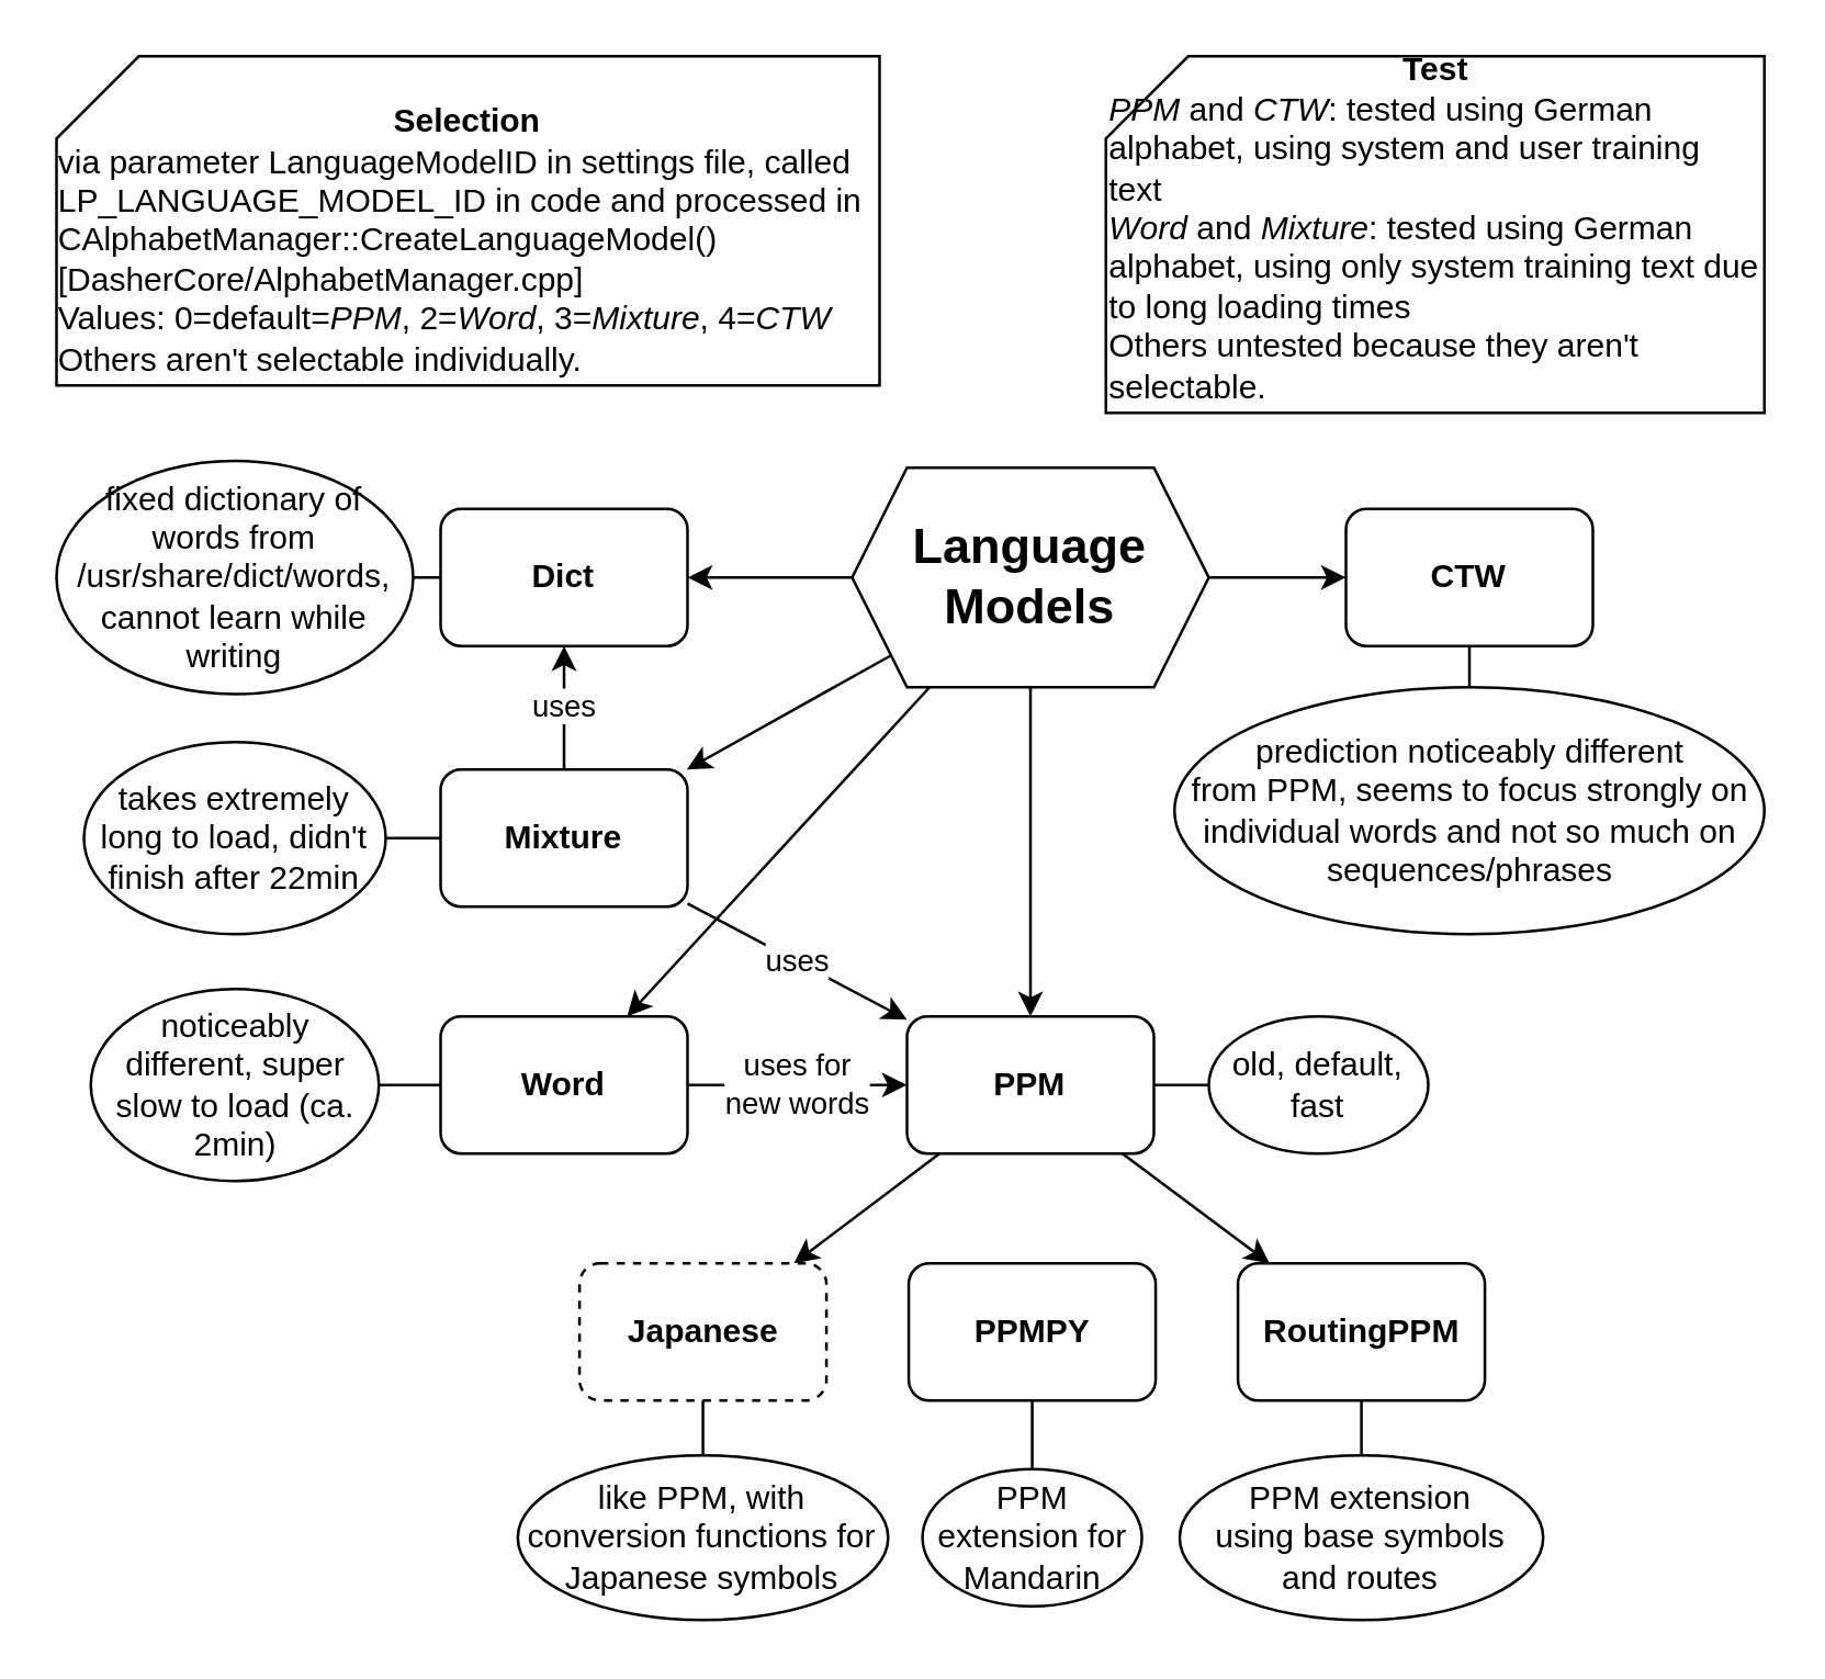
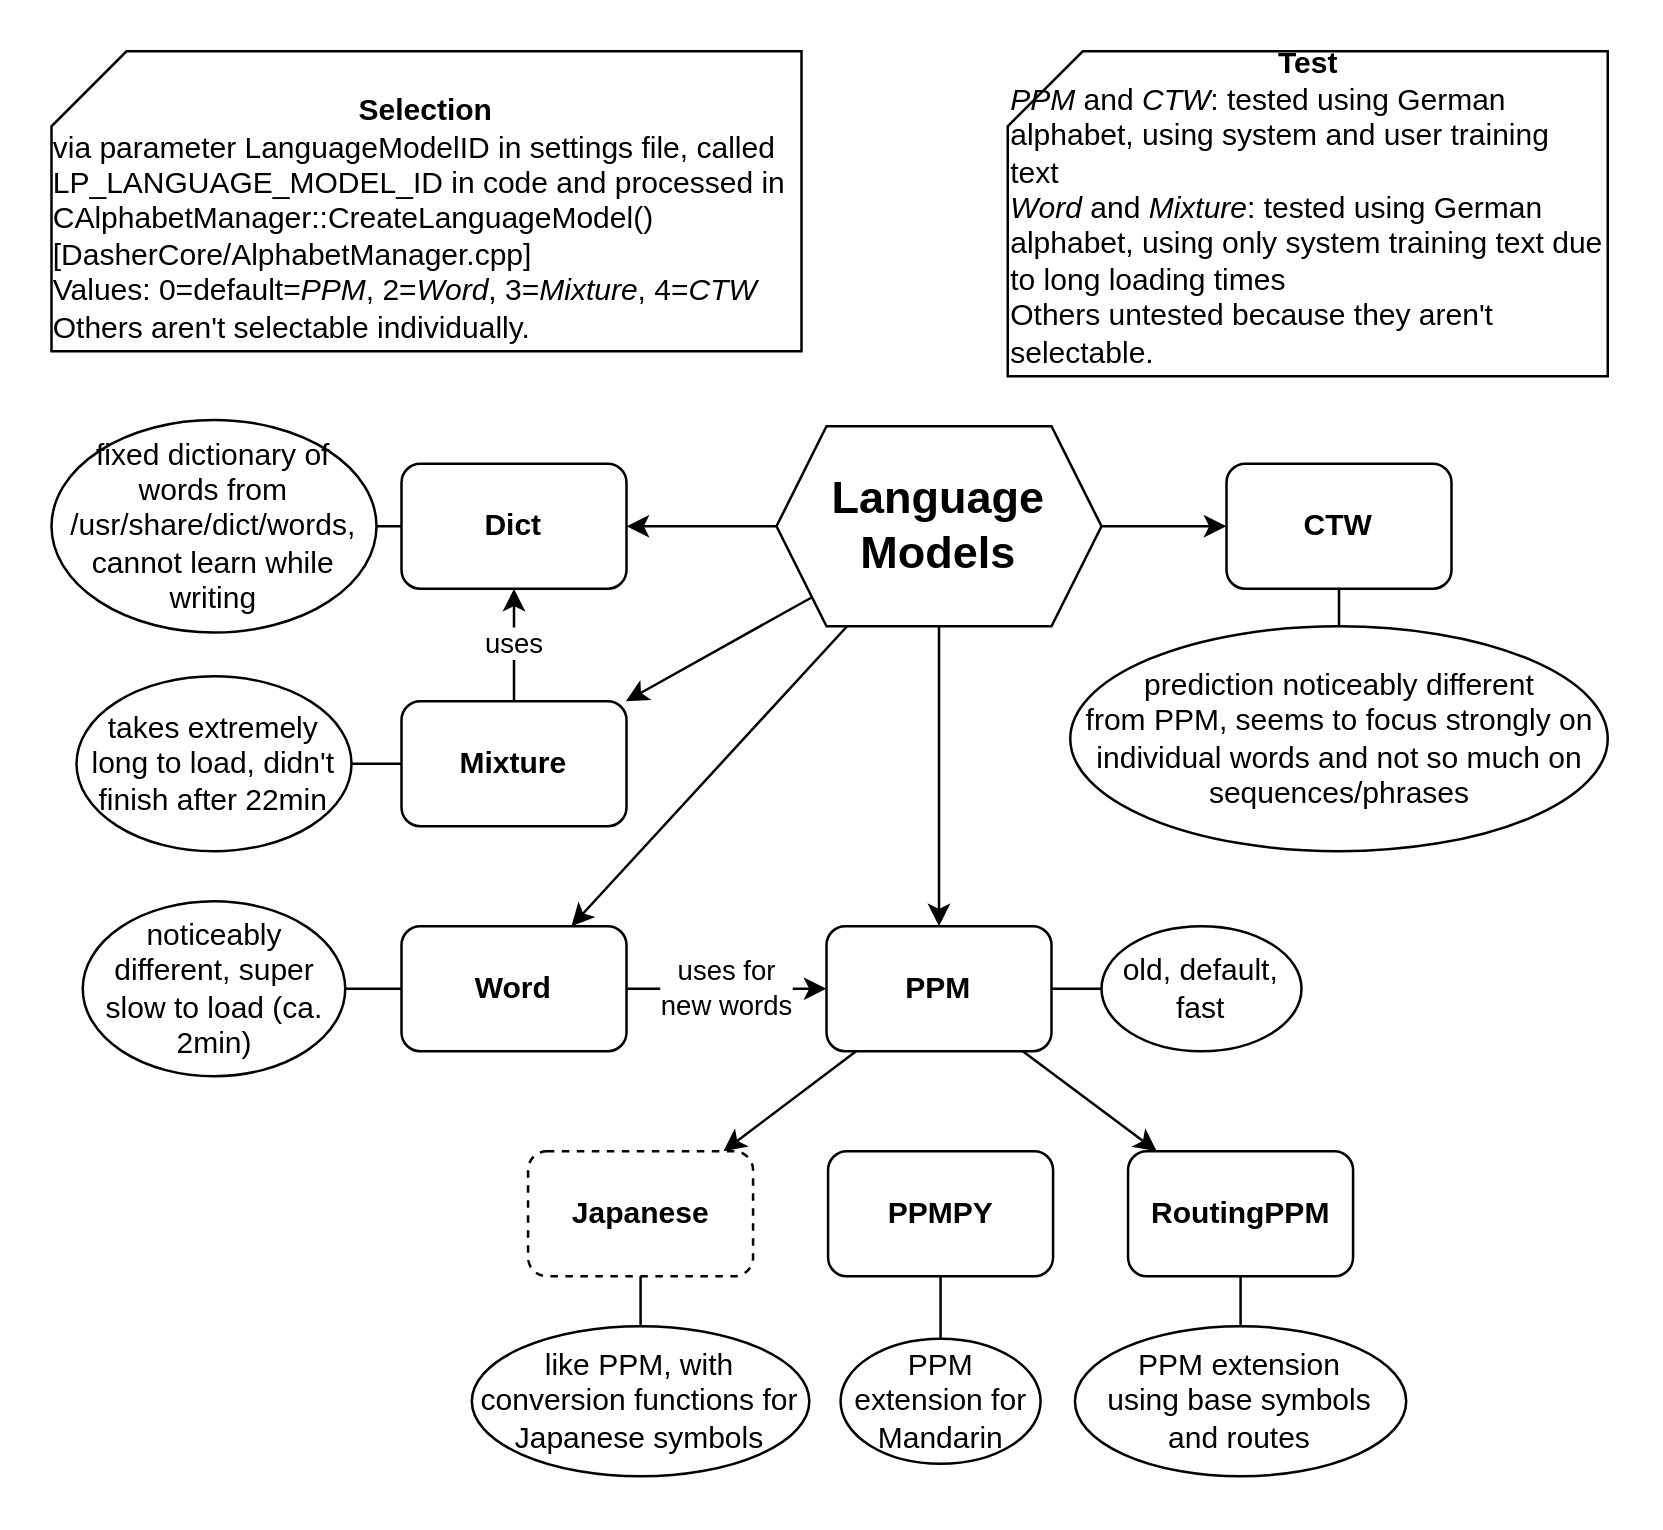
  <mxCell id="0" />
  <mxCell id="1" parent="0" />
  <mxCell id="2" style="edgeStyle=none;rounded=0;orthogonalLoop=1;jettySize=auto;html=1;" parent="1" source="10" target="34" edge="1"><mxGeometry relative="1" as="geometry" /></mxCell>
  <mxCell id="3" style="rounded=0;orthogonalLoop=1;jettySize=auto;html=1;" parent="1" source="9" target="10" edge="1"><mxGeometry relative="1" as="geometry" /></mxCell>
  <mxCell id="4" style="edgeStyle=none;rounded=0;orthogonalLoop=1;jettySize=auto;html=1;" parent="1" source="9" target="21" edge="1"><mxGeometry relative="1" as="geometry" /></mxCell>
  <mxCell id="5" style="edgeStyle=none;rounded=0;orthogonalLoop=1;jettySize=auto;html=1;" parent="1" source="9" target="25" edge="1"><mxGeometry relative="1" as="geometry" /></mxCell>
  <mxCell id="6" style="edgeStyle=none;rounded=0;orthogonalLoop=1;jettySize=auto;html=1;" parent="1" source="10" target="28" edge="1"><mxGeometry relative="1" as="geometry" /></mxCell>
  <mxCell id="7" style="edgeStyle=none;rounded=0;orthogonalLoop=1;jettySize=auto;html=1;" edge="1" parent="1" source="9" target="37"><mxGeometry relative="1" as="geometry" /></mxCell>
  <mxCell id="8" style="edgeStyle=none;rounded=0;orthogonalLoop=1;jettySize=auto;html=1;" edge="1" parent="1" source="9" target="14"><mxGeometry relative="1" as="geometry" /></mxCell>
  <mxCell id="9" value="&lt;div style=&quot;font-size: 18px&quot;&gt;Language&lt;/div&gt;&lt;div style=&quot;font-size: 18px&quot;&gt;Models&lt;br style=&quot;font-size: 18px&quot;&gt;&lt;/div&gt;" style="shape=hexagon;perimeter=hexagonPerimeter2;whiteSpace=wrap;html=1;fixedSize=1;fontStyle=1;fontSize=18;" parent="1" vertex="1"><mxGeometry x="310" y="170" width="130" height="80" as="geometry" /></mxCell>
  <mxCell id="10" value="PPM" style="rounded=1;whiteSpace=wrap;html=1;fontStyle=1" parent="1" vertex="1"><mxGeometry x="330" y="370" width="90" height="50" as="geometry" /></mxCell>
  <mxCell id="11" style="edgeStyle=none;rounded=0;orthogonalLoop=1;jettySize=auto;html=1;endArrow=none;endFill=0;" parent="1" source="12" target="10" edge="1"><mxGeometry relative="1" as="geometry" /></mxCell>
  <mxCell id="12" value="&lt;div&gt;old, default,&lt;/div&gt;&lt;div&gt;fast&lt;br&gt;&lt;/div&gt;" style="ellipse;whiteSpace=wrap;html=1;" parent="1" vertex="1"><mxGeometry x="440" y="370" width="80" height="50" as="geometry" /></mxCell>
  <mxCell id="13" value="&lt;div&gt;uses for&lt;/div&gt;&lt;div&gt;new words&lt;/div&gt;" style="edgeStyle=none;rounded=0;orthogonalLoop=1;jettySize=auto;html=1;" parent="1" source="14" target="10" edge="1"><mxGeometry relative="1" as="geometry" /></mxCell>
  <mxCell id="14" value="Word" style="rounded=1;whiteSpace=wrap;html=1;fontStyle=1" parent="1" vertex="1"><mxGeometry x="160" y="370" width="90" height="50" as="geometry" /></mxCell>
  <mxCell id="15" value="noticeably different, super slow to load (ca. 2min)" style="ellipse;whiteSpace=wrap;html=1;" parent="1" vertex="1"><mxGeometry x="32.5" y="360" width="105" height="70" as="geometry" /></mxCell>
  <mxCell id="16" value="uses" style="edgeStyle=none;rounded=0;orthogonalLoop=1;jettySize=auto;html=1;" parent="1" source="37" target="25" edge="1"><mxGeometry relative="1" as="geometry" /></mxCell>
- <mxCell id="17" value="uses" style="edgeStyle=none;rounded=0;orthogonalLoop=1;jettySize=auto;html=1;" parent="1" source="37" target="10" edge="1"><mxGeometry relative="1" as="geometry" /></mxCell>
  <mxCell id="18" style="edgeStyle=none;rounded=0;orthogonalLoop=1;jettySize=auto;html=1;endArrow=none;endFill=0;" parent="1" source="19" target="37" edge="1"><mxGeometry relative="1" as="geometry" /></mxCell>
  <mxCell id="19" value="takes extremely long to load, didn't finish after 22min" style="ellipse;whiteSpace=wrap;html=1;" parent="1" vertex="1"><mxGeometry x="30" y="270" width="110" height="70" as="geometry" /></mxCell>
  <mxCell id="20" value="&lt;div align=&quot;center&quot;&gt;&lt;b&gt;Selection&lt;/b&gt;&lt;/div&gt;&lt;div align=&quot;left&quot;&gt;via parameter LanguageModelID in settings file, called LP_LANGUAGE_MODEL_ID in code and processed in CAlphabetManager::CreateLanguageModel() [DasherCore/AlphabetManager.cpp]&lt;/div&gt;&lt;div align=&quot;left&quot;&gt;Values: 0=default=&lt;i&gt;PPM&lt;/i&gt;, 2=&lt;i&gt;Word&lt;/i&gt;, 3=&lt;i&gt;Mixture&lt;/i&gt;, 4=&lt;i&gt;CTW&lt;/i&gt;&lt;/div&gt;&lt;div align=&quot;left&quot;&gt;Others aren't selectable individually.&lt;br&gt;&lt;/div&gt;" style="shape=card;whiteSpace=wrap;html=1;verticalAlign=bottom;" parent="1" vertex="1"><mxGeometry x="20" y="20" width="300" height="120" as="geometry" /></mxCell>
  <mxCell id="21" value="CTW" style="rounded=1;whiteSpace=wrap;html=1;fontStyle=1" parent="1" vertex="1"><mxGeometry x="490" y="185" width="90" height="50" as="geometry" /></mxCell>
  <mxCell id="22" style="edgeStyle=none;rounded=0;orthogonalLoop=1;jettySize=auto;html=1;endArrow=none;endFill=0;" parent="1" source="23" target="21" edge="1"><mxGeometry relative="1" as="geometry" /></mxCell>
  <mxCell id="23" value="&lt;div&gt;prediction noticeably different&lt;/div&gt;&lt;div&gt;from PPM, seems to focus strongly on individual words and not so much on sequences/phrases&lt;/div&gt;" style="ellipse;whiteSpace=wrap;html=1;" parent="1" vertex="1"><mxGeometry x="427.5" y="250" width="215" height="90" as="geometry" /></mxCell>
  <mxCell id="24" value="&lt;div align=&quot;center&quot;&gt;&lt;b&gt;Test&lt;/b&gt;&lt;/div&gt;&lt;div align=&quot;left&quot;&gt;&lt;i&gt;PPM&lt;/i&gt; and &lt;i&gt;CTW&lt;/i&gt;: tested using German alphabet, using system and user training text&lt;/div&gt;&lt;div align=&quot;left&quot;&gt;&lt;i&gt;Word&lt;/i&gt; and &lt;i&gt;Mixture&lt;/i&gt;: tested using German alphabet, using only system training text due to long loading times&lt;/div&gt;&lt;div align=&quot;left&quot;&gt;Others untested because they aren't selectable.&lt;br&gt;&lt;/div&gt;" style="shape=card;whiteSpace=wrap;html=1;verticalAlign=bottom;" parent="1" vertex="1"><mxGeometry x="402.5" y="20" width="240" height="130" as="geometry" /></mxCell>
  <mxCell id="25" value="Dict" style="rounded=1;whiteSpace=wrap;html=1;fontStyle=1" parent="1" vertex="1"><mxGeometry x="160" y="185" width="90" height="50" as="geometry" /></mxCell>
  <mxCell id="26" style="edgeStyle=none;rounded=0;orthogonalLoop=1;jettySize=auto;html=1;endArrow=none;endFill=0;" parent="1" source="27" target="25" edge="1"><mxGeometry relative="1" as="geometry" /></mxCell>
  <mxCell id="27" value="fixed dictionary of words from /usr/share/dict/words, cannot learn while writing" style="ellipse;whiteSpace=wrap;html=1;" parent="1" vertex="1"><mxGeometry x="20" y="167.5" width="130" height="85" as="geometry" /></mxCell>
  <mxCell id="28" value="Japanese" style="rounded=1;whiteSpace=wrap;html=1;fontStyle=1;dashed=1;" parent="1" vertex="1"><mxGeometry x="210.63" y="460" width="90" height="50" as="geometry" /></mxCell>
  <mxCell id="29" style="edgeStyle=none;rounded=0;orthogonalLoop=1;jettySize=auto;html=1;endArrow=none;endFill=0;" parent="1" source="30" target="28" edge="1"><mxGeometry relative="1" as="geometry" /></mxCell>
  <mxCell id="30" value="like PPM, with conversion functions for Japanese symbols" style="ellipse;whiteSpace=wrap;html=1;" parent="1" vertex="1"><mxGeometry x="188.13" y="530" width="135" height="60" as="geometry" /></mxCell>
  <mxCell id="31" value="PPMPY" style="rounded=1;whiteSpace=wrap;html=1;fontStyle=1" parent="1" vertex="1"><mxGeometry x="330.63" y="460" width="90" height="50" as="geometry" /></mxCell>
  <mxCell id="32" style="edgeStyle=none;rounded=0;orthogonalLoop=1;jettySize=auto;html=1;endArrow=none;endFill=0;" parent="1" source="33" target="31" edge="1"><mxGeometry relative="1" as="geometry" /></mxCell>
  <mxCell id="33" value="PPM extension for Mandarin" style="ellipse;whiteSpace=wrap;html=1;" parent="1" vertex="1"><mxGeometry x="335.63" y="535" width="80" height="50" as="geometry" /></mxCell>
  <mxCell id="34" value="RoutingPPM" style="rounded=1;whiteSpace=wrap;html=1;fontStyle=1" parent="1" vertex="1"><mxGeometry x="450.63" y="460" width="90" height="50" as="geometry" /></mxCell>
  <mxCell id="35" style="edgeStyle=none;rounded=0;orthogonalLoop=1;jettySize=auto;html=1;endArrow=none;endFill=0;" parent="1" source="36" target="34" edge="1"><mxGeometry relative="1" as="geometry" /></mxCell>
  <mxCell id="36" value="&lt;div&gt;PPM extension&lt;/div&gt;&lt;div&gt;using base symbols&lt;/div&gt;&lt;div&gt;and routes&lt;/div&gt;" style="ellipse;whiteSpace=wrap;html=1;" parent="1" vertex="1"><mxGeometry x="429.38" y="530" width="132.5" height="60" as="geometry" /></mxCell>
  <mxCell id="37" value="Mixture" style="rounded=1;whiteSpace=wrap;html=1;fontStyle=1" parent="1" vertex="1"><mxGeometry x="160" y="280" width="90" height="50" as="geometry" /></mxCell>
  <mxCell id="38" style="edgeStyle=none;rounded=0;orthogonalLoop=1;jettySize=auto;html=1;endArrow=none;endFill=0;" parent="1" source="15" target="14" edge="1"><mxGeometry relative="1" as="geometry"><mxPoint x="-564.643" y="583.067" as="sourcePoint" /><mxPoint x="230" y="452.397" as="targetPoint" /></mxGeometry></mxCell>
